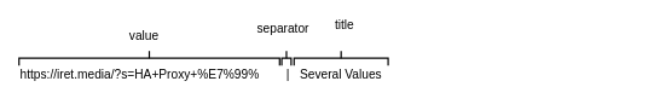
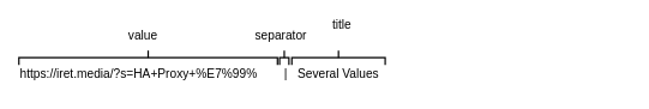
  <mxCell id="0" />
  <mxCell id="1" parent="0" />
  <mxCell id="2" value="&lt;div style=&quot;&quot;&gt;&lt;span style=&quot;background-color: initial;&quot;&gt;&amp;nbsp;https://iret.media/?s=HA+Proxy&lt;/span&gt;&lt;span style=&quot;background-color: initial;&quot;&gt;+%E7%99%&amp;nbsp;&lt;/span&gt;&lt;span style=&quot;background-color: initial;&quot;&gt;&amp;nbsp; &amp;nbsp; &amp;nbsp; &amp;nbsp;|&amp;nbsp; &amp;nbsp;Several Values&lt;/span&gt;&lt;/div&gt;" style="text;strokeColor=none;align=left;fillColor=none;html=1;verticalAlign=middle;whiteSpace=wrap;rounded=0;fontSize=17;" parent="1" vertex="1"><mxGeometry x="20" y="75" width="860" height="55" as="geometry" /></mxCell>
  <mxCell id="3" value="" style="strokeWidth=2;html=1;shape=mxgraph.flowchart.annotation_2;align=left;labelPosition=right;pointerEvents=1;direction=south;" parent="1" vertex="1"><mxGeometry x="25" y="70" width="360" height="20" as="geometry" /></mxCell>
  <mxCell id="4" value="" style="strokeWidth=2;html=1;shape=mxgraph.flowchart.annotation_2;align=left;labelPosition=right;pointerEvents=1;direction=south;" parent="1" vertex="1"><mxGeometry x="388" y="70" width="13" height="20" as="geometry" /></mxCell>
  <mxCell id="5" value="" style="strokeWidth=2;html=1;shape=mxgraph.flowchart.annotation_2;align=left;labelPosition=right;pointerEvents=1;direction=south;" parent="1" vertex="1"><mxGeometry x="405" y="70" width="130" height="20" as="geometry" /></mxCell>
  <mxCell id="6" value="value" style="text;html=1;align=center;verticalAlign=middle;whiteSpace=wrap;rounded=0;fontSize=17;" parent="1" vertex="1"><mxGeometry x="167.5" y="35" width="60" height="30" as="geometry" /></mxCell>
- <mxCell id="7" value="separator" style="text;html=1;align=center;verticalAlign=middle;whiteSpace=wrap;rounded=0;fontSize=17;" parent="1" vertex="1"><mxGeometry x="360" y="25" width="60" height="30" as="geometry" /></mxCell>
+ <mxCell id="7" value="separator" style="text;html=1;align=center;verticalAlign=middle;whiteSpace=wrap;rounded=0;fontSize=17;" parent="1" vertex="1"><mxGeometry x="360" y="35" width="60" height="30" as="geometry" /></mxCell>
  <mxCell id="8" value="title" style="text;html=1;align=center;verticalAlign=middle;whiteSpace=wrap;rounded=0;fontSize=17;" parent="1" vertex="1"><mxGeometry x="445" y="20" width="60" height="30" as="geometry" /></mxCell>
